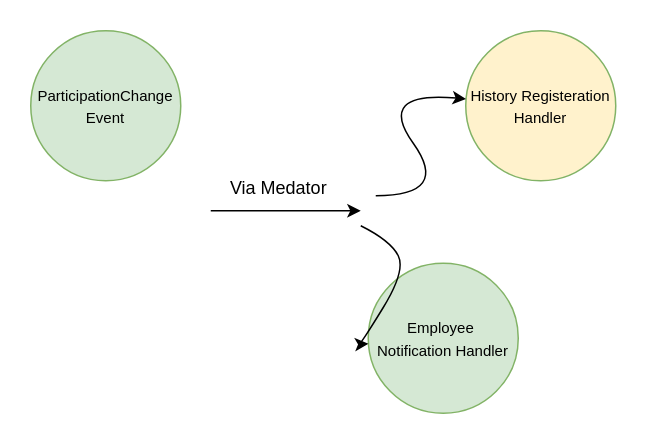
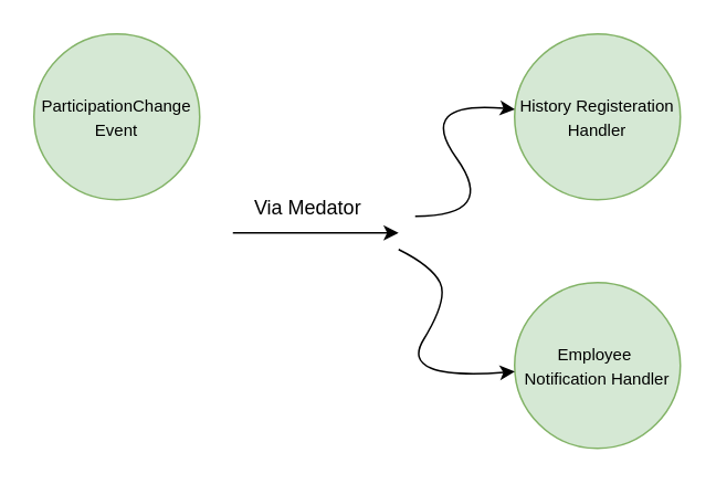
  <mxCell id="0" />
  <mxCell id="1" parent="0" />
  <mxCell id="2" value="&lt;font style=&quot;font-size: 10px;&quot;&gt;ParticipationChange Event&lt;/font&gt;" style="ellipse;whiteSpace=wrap;html=1;aspect=fixed;fillColor=#d5e8d4;strokeColor=#82b366;" parent="1" vertex="1"><mxGeometry x="20" y="20" width="100" height="100" as="geometry" /></mxCell>
  <mxCell id="3" value="" style="endArrow=classic;html=1;rounded=0;" parent="1" edge="1"><mxGeometry width="50" height="50" relative="1" as="geometry"><mxPoint x="140" y="140" as="sourcePoint" /><mxPoint x="240" y="140" as="targetPoint" /></mxGeometry></mxCell>
  <mxCell id="4" value="Via Medator" style="text;html=1;align=center;verticalAlign=middle;resizable=0;points=[];autosize=1;strokeColor=none;fillColor=none;" parent="1" vertex="1"><mxGeometry x="140" y="110" width="90" height="30" as="geometry" /></mxCell>
- <mxCell id="5" value="&lt;font style=&quot;font-size: 10px;&quot;&gt;Employee&amp;nbsp;&lt;/font&gt;&lt;div&gt;&lt;font style=&quot;font-size: 10px;&quot;&gt;Notification Handler&lt;/font&gt;&lt;/div&gt;" style="ellipse;whiteSpace=wrap;html=1;aspect=fixed;fillColor=#d5e8d4;strokeColor=#82b366;" parent="1" vertex="1"><mxGeometry x="245" y="175" width="100" height="100" as="geometry" /></mxCell>
- <mxCell id="6" value="&lt;span style=&quot;font-size: 10px;&quot;&gt;History Registeration Handler&lt;/span&gt;" style="ellipse;whiteSpace=wrap;html=1;aspect=fixed;fillColor=#fff2cc;strokeColor=#82b366;" parent="1" vertex="1"><mxGeometry x="310" y="20" width="100" height="100" as="geometry" /></mxCell>
+ <mxCell id="5" value="&lt;font style=&quot;font-size: 10px;&quot;&gt;Employee&amp;nbsp;&lt;/font&gt;&lt;div&gt;&lt;font style=&quot;font-size: 10px;&quot;&gt;Notification Handler&lt;/font&gt;&lt;/div&gt;" style="ellipse;whiteSpace=wrap;html=1;aspect=fixed;fillColor=#d5e8d4;strokeColor=#82b366;" parent="1" vertex="1"><mxGeometry x="310" y="170" width="100" height="100" as="geometry" /></mxCell>
+ <mxCell id="6" value="&lt;span style=&quot;font-size: 10px;&quot;&gt;History Registeration Handler&lt;/span&gt;" style="ellipse;whiteSpace=wrap;html=1;aspect=fixed;fillColor=#d5e8d4;strokeColor=#82b366;" parent="1" vertex="1"><mxGeometry x="310" y="20" width="100" height="100" as="geometry" /></mxCell>
  <mxCell id="7" value="" style="curved=1;endArrow=classic;html=1;rounded=0;" parent="1" target="6" edge="1"><mxGeometry width="50" height="50" relative="1" as="geometry"><mxPoint x="250" y="130" as="sourcePoint" /><mxPoint x="300" y="80" as="targetPoint" /><Array as="points"><mxPoint x="300" y="130" /><mxPoint x="250" y="60" /></Array></mxGeometry></mxCell>
  <mxCell id="8" value="" style="curved=1;endArrow=classic;html=1;rounded=0;" parent="1" target="5" edge="1"><mxGeometry width="50" height="50" relative="1" as="geometry"><mxPoint x="240" y="150" as="sourcePoint" /><mxPoint x="240" y="240" as="targetPoint" /><Array as="points"><mxPoint x="260" y="160" /><mxPoint x="270" y="180" /><mxPoint x="240" y="229" /></Array></mxGeometry></mxCell>
